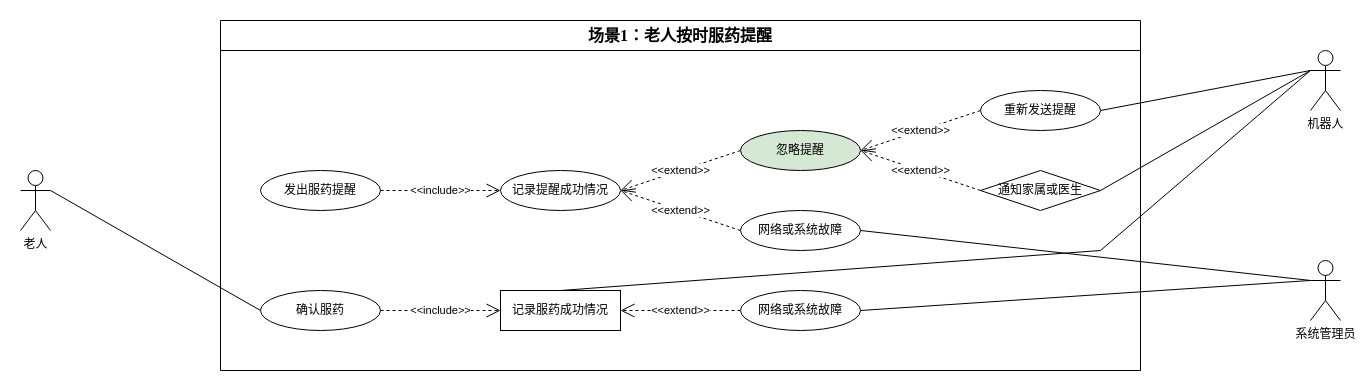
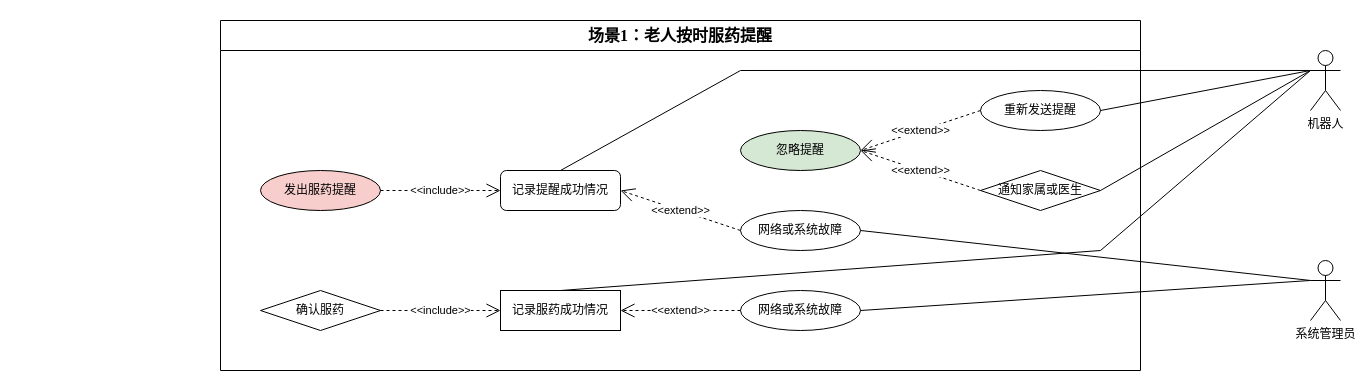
  <mxCell id="0" />
  <mxCell id="1" parent="0" />
- <mxCell id="2" value="&lt;font face=&quot;新宋体&quot;&gt;老人&lt;/font&gt;" style="shape=umlActor;verticalLabelPosition=bottom;verticalAlign=top;html=1;" parent="1" vertex="1"><mxGeometry x="20" y="170" width="30" height="60" as="geometry" /></mxCell>
  <mxCell id="3" value="&lt;font face=&quot;新宋体&quot;&gt;机器人&lt;/font&gt;" style="shape=umlActor;verticalLabelPosition=bottom;verticalAlign=top;html=1;" parent="1" vertex="1"><mxGeometry x="1310" y="50" width="30" height="60" as="geometry" /></mxCell>
  <mxCell id="4" value="&lt;font face=&quot;新宋体&quot;&gt;系统管理员&lt;/font&gt;" style="shape=umlActor;verticalLabelPosition=bottom;verticalAlign=top;html=1;" parent="1" vertex="1"><mxGeometry x="1310" y="260" width="30" height="60" as="geometry" /></mxCell>
  <mxCell id="5" value="&lt;font face=&quot;新宋体&quot;&gt;&lt;span style=&quot;font-size: 16px;&quot;&gt;场景1：老人按时服药提醒&lt;/span&gt;&lt;/font&gt;" style="swimlane;whiteSpace=wrap;html=1;startSize=30;" parent="1" vertex="1"><mxGeometry x="220" y="20" width="920" height="350" as="geometry"><mxRectangle x="240" y="40" width="240" height="30" as="alternateBounds" /></mxGeometry></mxCell>
- <mxCell id="6" value="发出服药提醒" style="ellipse;whiteSpace=wrap;html=1;" parent="5" vertex="1"><mxGeometry x="40" y="150" width="120" height="40" as="geometry" /></mxCell>
+ <mxCell id="6" value="发出服药提醒" style="ellipse;whiteSpace=wrap;html=1;fillColor=#f8cecc;" parent="5" vertex="1"><mxGeometry x="40" y="150" width="120" height="40" as="geometry" /></mxCell>
  <mxCell id="7" value="忽略提醒" style="ellipse;whiteSpace=wrap;html=1;fillColor=#d5e8d4;" parent="5" vertex="1"><mxGeometry x="520" y="110" width="120" height="40" as="geometry" /></mxCell>
- <mxCell id="8" value="&amp;lt;&amp;lt;extend&amp;gt;&amp;gt;" style="endArrow=open;endSize=12;dashed=1;html=1;rounded=0;entryX=1;entryY=0.5;entryDx=0;entryDy=0;exitX=0;exitY=0.5;exitDx=0;exitDy=0;" parent="5" source="7" target="13" edge="1"><mxGeometry width="160" relative="1" as="geometry"><mxPoint x="1010" y="500" as="sourcePoint" /><mxPoint x="400" y="130" as="targetPoint" /></mxGeometry></mxCell>
  <mxCell id="9" value="通知家属或医生" style="rhombus;whiteSpace=wrap;html=1;" vertex="1" parent="5"><mxGeometry x="760" y="150" width="120" height="40" as="geometry" /></mxCell>
  <mxCell id="10" value="&amp;lt;&amp;lt;extend&amp;gt;&amp;gt;" style="endArrow=open;endSize=12;dashed=1;html=1;rounded=0;entryX=1;entryY=0.5;entryDx=0;entryDy=0;exitX=0;exitY=0.5;exitDx=0;exitDy=0;" edge="1" parent="5" source="9"><mxGeometry width="160" relative="1" as="geometry"><mxPoint x="1250" y="540" as="sourcePoint" /><mxPoint x="640" y="130" as="targetPoint" /></mxGeometry></mxCell>
  <mxCell id="11" value="重新发送提醒" style="ellipse;whiteSpace=wrap;html=1;" vertex="1" parent="5"><mxGeometry x="760" y="70" width="120" height="40" as="geometry" /></mxCell>
  <mxCell id="12" value="网络或系统故障" style="ellipse;whiteSpace=wrap;html=1;" vertex="1" parent="5"><mxGeometry x="520" y="190" width="120" height="40" as="geometry" /></mxCell>
- <mxCell id="13" value="记录提醒成功情况" style="ellipse;whiteSpace=wrap;html=1;" parent="5" vertex="1"><mxGeometry x="280" y="150" width="120" height="40" as="geometry" /></mxCell>
+ <mxCell id="13" value="记录提醒成功情况" style="whiteSpace=wrap;html=1;rounded=1;" parent="5" vertex="1"><mxGeometry x="280" y="150" width="120" height="40" as="geometry" /></mxCell>
  <mxCell id="14" value="&amp;lt;&amp;lt;include&amp;gt;&amp;gt;" style="endArrow=open;endSize=12;dashed=1;html=1;rounded=0;exitX=1;exitY=0.5;exitDx=0;exitDy=0;entryX=0;entryY=0.5;entryDx=0;entryDy=0;" parent="5" source="6" target="13" edge="1"><mxGeometry width="160" relative="1" as="geometry"><mxPoint x="100" y="150" as="sourcePoint" /><mxPoint x="240" y="100" as="targetPoint" /></mxGeometry></mxCell>
  <mxCell id="15" value="&amp;lt;&amp;lt;extend&amp;gt;&amp;gt;" style="endArrow=open;endSize=12;dashed=1;html=1;rounded=0;exitX=0;exitY=0.5;exitDx=0;exitDy=0;entryX=1;entryY=0.5;entryDx=0;entryDy=0;" edge="1" parent="5" source="12" target="13"><mxGeometry width="160" relative="1" as="geometry"><mxPoint x="530" y="140" as="sourcePoint" /><mxPoint x="400" y="130" as="targetPoint" /></mxGeometry></mxCell>
- <mxCell id="16" value="确认服药" style="ellipse;whiteSpace=wrap;html=1;" vertex="1" parent="5"><mxGeometry x="40" y="270" width="120" height="40" as="geometry" /></mxCell>
+ <mxCell id="16" value="确认服药" style="rhombus;whiteSpace=wrap;html=1;" vertex="1" parent="5"><mxGeometry x="40" y="270" width="120" height="40" as="geometry" /></mxCell>
  <mxCell id="17" value="网络或系统故障" style="ellipse;whiteSpace=wrap;html=1;" vertex="1" parent="5"><mxGeometry x="520" y="270" width="120" height="40" as="geometry" /></mxCell>
  <mxCell id="18" value="记录服药成功情况" style="whiteSpace=wrap;html=1;rounded=0;" vertex="1" parent="5"><mxGeometry x="280" y="270" width="120" height="40" as="geometry" /></mxCell>
  <mxCell id="19" value="&amp;lt;&amp;lt;include&amp;gt;&amp;gt;" style="endArrow=open;endSize=12;dashed=1;html=1;rounded=0;exitX=1;exitY=0.5;exitDx=0;exitDy=0;entryX=0;entryY=0.5;entryDx=0;entryDy=0;" edge="1" parent="5" source="16" target="18"><mxGeometry width="160" relative="1" as="geometry"><mxPoint x="100" y="270" as="sourcePoint" /><mxPoint x="240" y="220" as="targetPoint" /></mxGeometry></mxCell>
  <mxCell id="20" value="&amp;lt;&amp;lt;extend&amp;gt;&amp;gt;" style="endArrow=open;endSize=12;dashed=1;html=1;rounded=0;exitX=0;exitY=0.5;exitDx=0;exitDy=0;entryX=1;entryY=0.5;entryDx=0;entryDy=0;" edge="1" parent="5" source="17" target="18"><mxGeometry width="160" relative="1" as="geometry"><mxPoint x="530" y="260" as="sourcePoint" /><mxPoint x="400" y="250" as="targetPoint" /></mxGeometry></mxCell>
  <mxCell id="21" value="&amp;lt;&amp;lt;extend&amp;gt;&amp;gt;" style="endArrow=open;endSize=12;dashed=1;html=1;rounded=0;exitX=0;exitY=0.5;exitDx=0;exitDy=0;" edge="1" parent="1"><mxGeometry width="160" relative="1" as="geometry"><mxPoint x="980" y="110" as="sourcePoint" /><mxPoint x="860" y="150" as="targetPoint" /></mxGeometry></mxCell>
- <mxCell id="22" value="" style="endArrow=none;html=1;rounded=0;entryX=0;entryY=0.5;entryDx=0;entryDy=0;exitX=1;exitY=0.333;exitDx=0;exitDy=0;exitPerimeter=0;" edge="1" parent="1" source="2" target="16"><mxGeometry width="50" height="50" relative="1" as="geometry"><mxPoint x="130" y="380" as="sourcePoint" /><mxPoint x="180" y="330" as="targetPoint" /></mxGeometry></mxCell>
  <mxCell id="23" value="" style="endArrow=none;html=1;rounded=0;entryX=0;entryY=0.333;entryDx=0;entryDy=0;entryPerimeter=0;exitX=1;exitY=0.5;exitDx=0;exitDy=0;" edge="1" parent="1" source="17" target="4"><mxGeometry width="50" height="50" relative="1" as="geometry"><mxPoint x="910" y="460" as="sourcePoint" /><mxPoint x="960" y="410" as="targetPoint" /></mxGeometry></mxCell>
  <mxCell id="24" value="" style="endArrow=none;html=1;rounded=0;entryX=0;entryY=0.333;entryDx=0;entryDy=0;entryPerimeter=0;exitX=1;exitY=0.5;exitDx=0;exitDy=0;" edge="1" parent="1" source="12" target="4"><mxGeometry width="50" height="50" relative="1" as="geometry"><mxPoint x="840" y="490" as="sourcePoint" /><mxPoint x="890" y="440" as="targetPoint" /></mxGeometry></mxCell>
  <mxCell id="25" value="" style="endArrow=none;html=1;rounded=0;entryX=0;entryY=0.333;entryDx=0;entryDy=0;entryPerimeter=0;exitX=1;exitY=0.5;exitDx=0;exitDy=0;" edge="1" parent="1" source="11" target="3"><mxGeometry width="50" height="50" relative="1" as="geometry"><mxPoint x="600" y="500" as="sourcePoint" /><mxPoint x="650" y="450" as="targetPoint" /></mxGeometry></mxCell>
  <mxCell id="26" value="" style="endArrow=none;html=1;rounded=0;entryX=0;entryY=0.333;entryDx=0;entryDy=0;entryPerimeter=0;exitX=1;exitY=0.5;exitDx=0;exitDy=0;" edge="1" parent="1" source="9" target="3"><mxGeometry width="50" height="50" relative="1" as="geometry"><mxPoint x="1180" y="210" as="sourcePoint" /><mxPoint x="1230" y="160" as="targetPoint" /></mxGeometry></mxCell>
+ <mxCell id="27" value="" style="endArrow=none;html=1;rounded=0;exitX=0.5;exitY=0;exitDx=0;exitDy=0;entryX=0;entryY=0.333;entryDx=0;entryDy=0;entryPerimeter=0;" edge="1" parent="1" source="13" target="3"><mxGeometry width="50" height="50" relative="1" as="geometry"><mxPoint x="580" y="270" as="sourcePoint" /><mxPoint x="630" y="220" as="targetPoint" /><Array as="points"><mxPoint x="740" y="70" /></Array></mxGeometry></mxCell>
  <mxCell id="28" value="" style="endArrow=none;html=1;rounded=0;exitX=0.5;exitY=0;exitDx=0;exitDy=0;entryX=0;entryY=0.333;entryDx=0;entryDy=0;entryPerimeter=0;" edge="1" parent="1" source="18" target="3"><mxGeometry width="50" height="50" relative="1" as="geometry"><mxPoint x="570" y="270" as="sourcePoint" /><mxPoint x="620" y="220" as="targetPoint" /><Array as="points"><mxPoint x="1100" y="250" /></Array></mxGeometry></mxCell>
